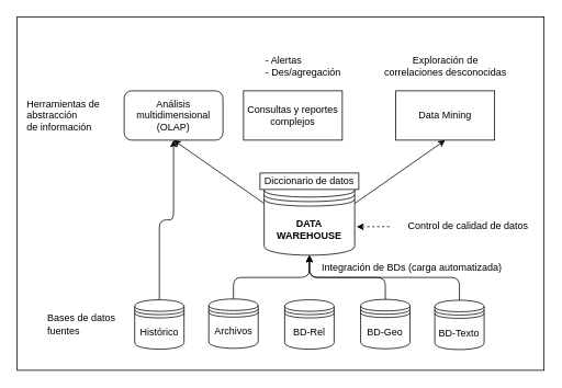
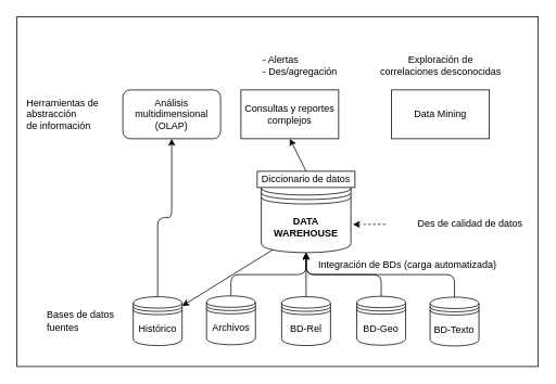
  <mxCell id="0" />
  <mxCell id="1" parent="0" />
  <mxCell id="2" value="" style="rounded=0;whiteSpace=wrap;html=1;fontColor=none;noLabel=1;labelBorderColor=none;" vertex="1" parent="1"><mxGeometry x="20" y="20" width="640" height="430" as="geometry" /></mxCell>
  <mxCell id="3" style="edgeStyle=elbowEdgeStyle;elbow=vertical;html=1;exitX=0.5;exitY=0;exitDx=0;exitDy=0;" edge="1" parent="1" source="4" target="19"><mxGeometry relative="1" as="geometry" /></mxCell>
  <mxCell id="4" value="Histórico" style="shape=datastore;whiteSpace=wrap;html=1;" vertex="1" parent="1"><mxGeometry x="162.75" y="364.25" width="60" height="60" as="geometry" /></mxCell>
  <mxCell id="5" value="Bases de datos&lt;br&gt;fuentes" style="text;html=1;align=left;verticalAlign=middle;resizable=0;points=[];autosize=1;strokeColor=none;fillColor=none;" vertex="1" parent="1"><mxGeometry x="55" y="374" width="110" height="40" as="geometry" /></mxCell>
  <mxCell id="6" style="edgeStyle=elbowEdgeStyle;elbow=vertical;html=1;exitX=0.5;exitY=0;exitDx=0;exitDy=0;entryX=0.5;entryY=1;entryDx=0;entryDy=0;" edge="1" parent="1" source="7" target="16"><mxGeometry relative="1" as="geometry" /></mxCell>
  <mxCell id="7" value="Archivos" style="shape=datastore;whiteSpace=wrap;html=1;" vertex="1" parent="1"><mxGeometry x="252.75" y="363.25" width="60" height="60" as="geometry" /></mxCell>
+ <mxCell id="8" style="edgeStyle=elbowEdgeStyle;elbow=vertical;html=1;exitX=0.5;exitY=0;exitDx=0;exitDy=0;entryX=0.5;entryY=1;entryDx=0;entryDy=0;" edge="1" parent="1" source="9" target="16"><mxGeometry relative="1" as="geometry"><mxPoint x="370" y="310" as="targetPoint" /></mxGeometry></mxCell>
  <mxCell id="9" value="BD-Rel" style="shape=datastore;whiteSpace=wrap;html=1;" vertex="1" parent="1"><mxGeometry x="345" y="364.25" width="60" height="60" as="geometry" /></mxCell>
  <mxCell id="10" style="edgeStyle=elbowEdgeStyle;elbow=vertical;html=1;exitX=0.5;exitY=0;exitDx=0;exitDy=0;entryX=0.5;entryY=1;entryDx=0;entryDy=0;" edge="1" parent="1" source="11" target="16"><mxGeometry relative="1" as="geometry"><Array as="points"><mxPoint x="420" y="337" /></Array></mxGeometry></mxCell>
  <mxCell id="11" value="BD-Geo" style="shape=datastore;whiteSpace=wrap;html=1;" vertex="1" parent="1"><mxGeometry x="437.25" y="363.75" width="60" height="60" as="geometry" /></mxCell>
  <mxCell id="12" style="edgeStyle=elbowEdgeStyle;html=1;exitX=0.5;exitY=0;exitDx=0;exitDy=0;entryX=0.5;entryY=1;entryDx=0;entryDy=0;elbow=vertical;" edge="1" parent="1" source="13" target="16"><mxGeometry relative="1" as="geometry" /></mxCell>
  <mxCell id="13" value="BD-Texto" style="shape=datastore;whiteSpace=wrap;html=1;" vertex="1" parent="1"><mxGeometry x="527.25" y="364.75" width="60" height="60" as="geometry" /></mxCell>
- <mxCell id="14" style="elbow=vertical;html=1;exitX=0;exitY=0.3;exitDx=0;exitDy=0;entryX=0.5;entryY=1;entryDx=0;entryDy=0;" edge="1" parent="1" source="16" target="19"><mxGeometry relative="1" as="geometry" /></mxCell>
- <mxCell id="15" style="edgeStyle=none;html=1;exitX=1;exitY=0.3;exitDx=0;exitDy=0;entryX=0.5;entryY=1;entryDx=0;entryDy=0;elbow=vertical;" edge="1" parent="1" source="16" target="21"><mxGeometry relative="1" as="geometry" /></mxCell>
+ <mxCell id="15" style="edgeStyle=none;html=1;exitX=1;exitY=0.3;exitDx=0;exitDy=0;elbow=vertical;" edge="1" parent="1" source="16" target="4"><mxGeometry relative="1" as="geometry" /></mxCell>
  <mxCell id="16" value="&lt;b&gt;DATA WAREHOUSE&lt;/b&gt;" style="shape=datastore;whiteSpace=wrap;html=1;" vertex="1" parent="1"><mxGeometry x="320" y="220" width="110" height="90" as="geometry" /></mxCell>
+ <mxCell id="17" style="edgeStyle=none;html=1;exitX=0.5;exitY=0;exitDx=0;exitDy=0;entryX=0.5;entryY=1;entryDx=0;entryDy=0;elbow=vertical;" edge="1" parent="1" source="18" target="20"><mxGeometry relative="1" as="geometry" /></mxCell>
  <mxCell id="18" value="Diccionario de datos" style="rounded=0;whiteSpace=wrap;html=1;" vertex="1" parent="1"><mxGeometry x="315" y="210" width="120" height="20" as="geometry" /></mxCell>
  <mxCell id="19" value="Análisis multidimensional (OLAP)" style="whiteSpace=wrap;html=1;rounded=1;" vertex="1" parent="1"><mxGeometry x="150" y="110" width="120" height="60" as="geometry" /></mxCell>
  <mxCell id="20" value="Consultas y reportes complejos" style="rounded=0;whiteSpace=wrap;html=1;" vertex="1" parent="1"><mxGeometry x="295" y="110" width="120" height="60" as="geometry" /></mxCell>
  <mxCell id="21" value="Data Mining" style="rounded=0;whiteSpace=wrap;html=1;" vertex="1" parent="1"><mxGeometry x="480" y="110" width="120" height="60" as="geometry" /></mxCell>
  <mxCell id="22" value="Herramientas de&lt;br&gt;abstracción&lt;br&gt;de información" style="text;html=1;align=left;verticalAlign=middle;resizable=0;points=[];autosize=1;strokeColor=none;fillColor=none;" vertex="1" parent="1"><mxGeometry x="30" y="110" width="110" height="60" as="geometry" /></mxCell>
- <mxCell id="23" value="Control de calidad de datos" style="text;html=1;align=right;verticalAlign=middle;resizable=0;points=[];autosize=1;strokeColor=none;fillColor=none;" vertex="1" parent="1"><mxGeometry x="472.25" y="260" width="170" height="30" as="geometry" /></mxCell>
+ <mxCell id="23" value="Des de calidad de datos" style="text;html=1;align=right;verticalAlign=middle;resizable=0;points=[];autosize=1;strokeColor=none;fillColor=none;" vertex="1" parent="1"><mxGeometry x="472.25" y="260" width="170" height="30" as="geometry" /></mxCell>
  <mxCell id="24" value="Integración de BDs (carga automatizada)" style="text;html=1;align=right;verticalAlign=middle;resizable=0;points=[];autosize=1;strokeColor=none;fillColor=none;" vertex="1" parent="1"><mxGeometry x="370" y="310" width="240" height="30" as="geometry" /></mxCell>
  <mxCell id="25" value="" style="edgeStyle=none;html=1;elbow=vertical;entryX=1.022;entryY=0.615;entryDx=0;entryDy=0;entryPerimeter=0;dashed=1;" edge="1" parent="1" source="23" target="16"><mxGeometry relative="1" as="geometry" /></mxCell>
  <mxCell id="26" value="- Alertas&lt;br&gt;- Des/agregación" style="text;html=1;align=left;verticalAlign=middle;resizable=0;points=[];autosize=1;strokeColor=none;fillColor=none;" vertex="1" parent="1"><mxGeometry x="320" y="60" width="110" height="40" as="geometry" /></mxCell>
  <mxCell id="27" value="Exploración de &lt;br&gt;correlaciones desconocidas" style="text;html=1;align=center;verticalAlign=middle;resizable=0;points=[];autosize=1;strokeColor=none;fillColor=none;" vertex="1" parent="1"><mxGeometry x="455" y="60" width="170" height="40" as="geometry" /></mxCell>
